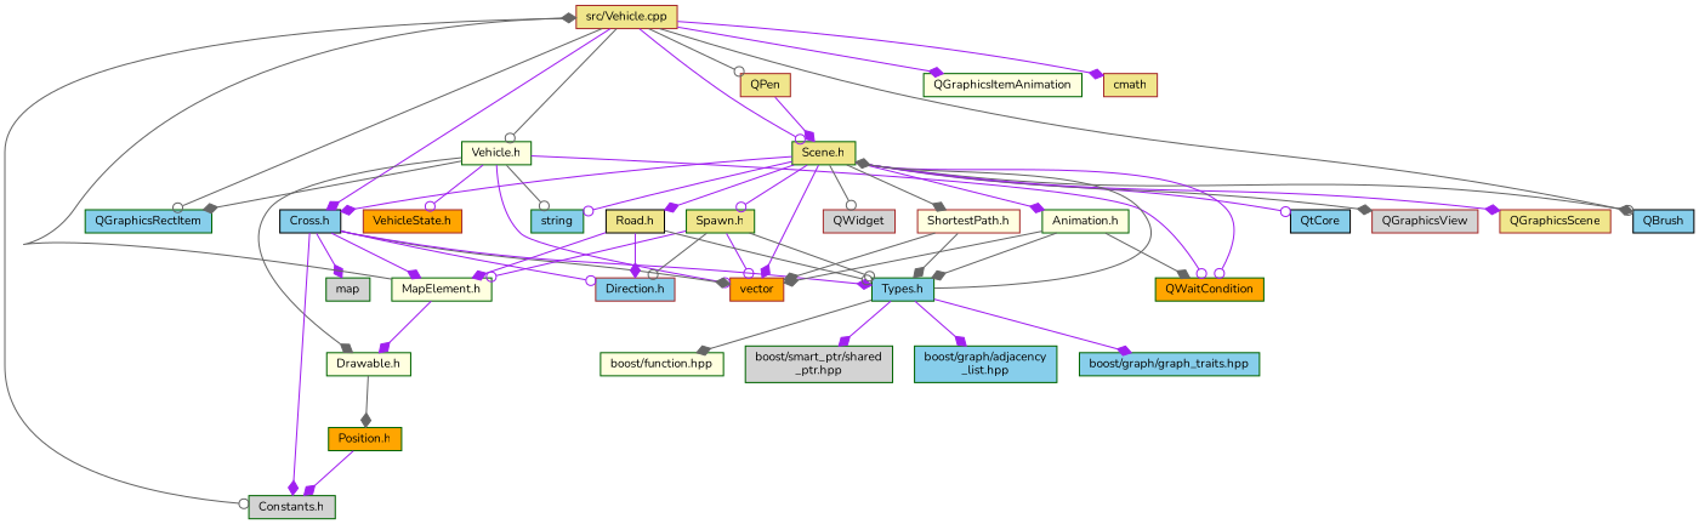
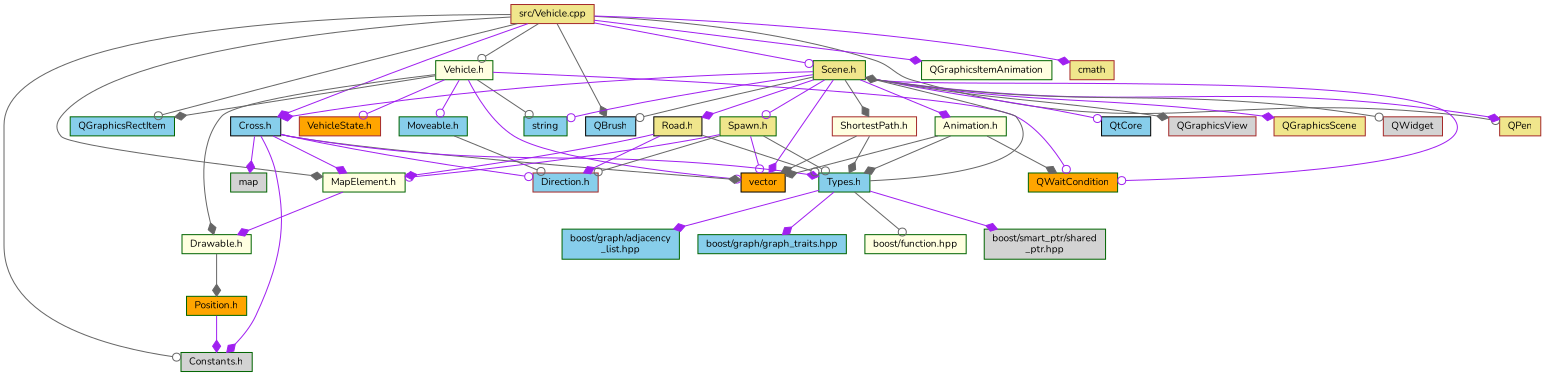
  digraph {
    fontname=Nunito
    node [color=darkgreen fillcolor=skyblue fontname=Nunito fontsize=10 shape=record style=filled]
    edge [arrowhead=diamond color=purple fontname=Nunito fontsize=10 labelfontname=Helvetica labelfontsize=10 style=solid]
    n1 [color=brown fillcolor=khaki fontcolor=black height=0.2 label="src/Vehicle.cpp" width=0.4]
    n2 [fillcolor=lightyellow height=0.2 label="Vehicle.h" width=0.4]
    n3 [fillcolor=lightgrey height=0.2 label="Constants.h" width=0.4]
    n4 [height=0.2 label=QGraphicsRectItem width=0.4]
    n5 [fillcolor=khaki height=0.2 label="Scene.h" width=0.4]
    n6 [color=black height=0.2 label="Cross.h" width=0.4]
    n7 [fillcolor=lightyellow height=0.2 label="MapElement.h" width=0.4]
    n8 [color=black height=0.2 label=QBrush width=0.4]
    n9 [color=brown fillcolor=khaki height=0.2 label=QPen width=0.4]
    n10 [fillcolor=lightyellow height=0.2 label=QGraphicsItemAnimation width=0.4]
    n11 [color=brown fillcolor=khaki height=0.2 label=cmath width=0.4]
+   n12 [height=0.2 label="Moveable.h" width=0.4]
    n13 [fillcolor=lightyellow height=0.2 label="Drawable.h" width=0.4]
    n14 [color=brown fillcolor=orange height=0.2 label="VehicleState.h" width=0.4]
    n15 [fillcolor=orange height=0.2 label=QWaitCondition width=0.4]
-   n16 [color=brown fillcolor=orange height=0.2 label=vector width=0.4]
+   n16 [color=black fillcolor=orange height=0.2 label=vector width=0.4]
    n17 [height=0.2 label=string width=0.4]
    n18 [fillcolor=khaki height=0.2 label="Spawn.h" width=0.4]
    n19 [fillcolor=lightyellow height=0.2 label="Animation.h" width=0.4]
    n20 [color=brown fillcolor=lightyellow height=0.2 label="ShortestPath.h" width=0.4]
    n21 [color=black fillcolor=khaki height=0.2 label="Road.h" width=0.4]
    n22 [color=black height=0.2 label=QtCore width=0.4]
    n23 [color=brown fillcolor=lightgrey height=0.2 label=QGraphicsView width=0.4]
    n24 [color=brown fillcolor=khaki height=0.2 label=QGraphicsScene width=0.4]
    n25 [color=brown fillcolor=lightgrey height=0.2 label=QWidget width=0.4]
    n26 [color=brown height=0.2 label="Direction.h" width=0.4]
    n27 [height=0.2 label="Types.h" width=0.4]
    n28 [fillcolor=lightgrey height=0.2 label=map width=0.4]
    n29 [fillcolor=orange height=0.2 label="Position.h" width=0.4]
    n30 [fillcolor=lightgrey height=0.2 label="boost/smart_ptr/shared\l_ptr.hpp" width=0.4]
    n31 [height=0.2 label="boost/graph/adjacency\l_list.hpp" width=0.4]
    n32 [height=0.2 label="boost/graph/graph_traits.hpp" width=0.4]
    n33 [fillcolor=lightyellow height=0.2 label="boost/function.hpp" width=0.4]
    n1 -> n2 [arrowhead=odot color=gray40]
    n1 -> n3 [arrowhead=odot color=gray40]
    n1 -> n4 [arrowhead=odot color=gray40]
    n1 -> n5 [arrowhead=odot]
    n1 -> n6
-   n7 -> n1 [color=gray40]
+   n1 -> n7 [color=gray40]
    n1 -> n8 [color=gray40]
    n1 -> n9 [arrowhead=odot color=gray40]
    n1 -> n10
    n1 -> n11
    n2 -> n4 [color=gray40]
+   n2 -> n12 [arrowhead=odot]
    n2 -> n13 [color=gray40]
    n2 -> n14 [arrowhead=odot]
    n2 -> n15 [arrowhead=odot]
    n2 -> n16 [arrowhead=odot]
    n2 -> n17 [arrowhead=odot color=gray40]
    n5 -> n6
    n5 -> n8 [arrowhead=odot color=gray40]
-   n9 -> n5
+   n5 -> n9
    n5 -> n15 [arrowhead=odot]
    n5 -> n16
    n5 -> n17 [arrowhead=odot]
    n5 -> n18 [arrowhead=odot]
    n5 -> n19
    n5 -> n20 [color=gray40]
    n5 -> n21
    n5 -> n22 [arrowhead=odot]
    n5 -> n23 [color=gray40]
    n5 -> n24
    n5 -> n25 [arrowhead=odot color=gray40]
    n6 -> n3
    n6 -> n7
    n6 -> n16 [color=gray40]
    n6 -> n26 [arrowhead=odot]
    n6 -> n27
    n6 -> n28
    n7 -> n13
+   n12 -> n26 [arrowhead=odot color=gray40]
    n13 -> n29 [color=gray40]
    n18 -> n7 [arrowhead=odot]
    n18 -> n16 [arrowhead=odot]
    n18 -> n26 [arrowhead=odot color=gray40]
    n18 -> n27 [arrowhead=odot color=gray40]
    n19 -> n15 [color=gray40]
    n19 -> n16 [color=gray40]
    n19 -> n27 [color=gray40]
    n20 -> n16 [color=gray40]
    n20 -> n27 [color=gray40]
    n21 -> n7
    n21 -> n26
    n21 -> n27 [arrowhead=odot color=gray40]
    n27 -> n5 [color=gray40]
    n27 -> n30
    n27 -> n31
    n27 -> n32
-   n27 -> n33 [color=gray40]
+   n27 -> n33 [arrowhead=odot color=gray40]
    n29 -> n3
  }
